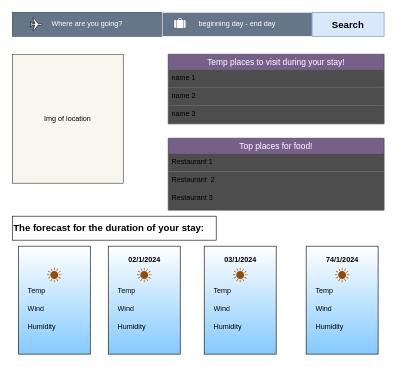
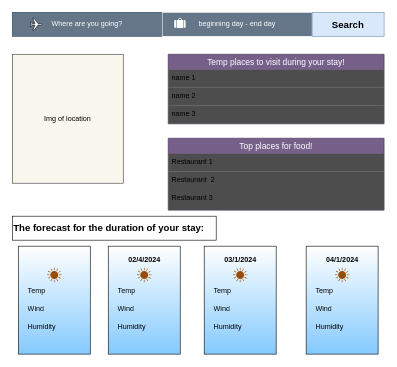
  <mxCell id="0" />
  <mxCell id="1" parent="0" />
  <mxCell id="2" style="edgeStyle=orthogonalEdgeStyle;rounded=0;orthogonalLoop=1;jettySize=auto;html=1;exitX=0;exitY=0.5;exitDx=0;exitDy=0;" edge="1" parent="1" source="3"><mxGeometry relative="1" as="geometry"><mxPoint x="20" y="40" as="targetPoint" /></mxGeometry></mxCell>
  <mxCell id="3" value="Where are you going?" style="rounded=0;whiteSpace=wrap;html=1;fillColor=#647687;strokeColor=#314354;fontColor=#ffffff;" vertex="1" parent="1"><mxGeometry x="20" y="20" width="250" height="40" as="geometry" /></mxCell>
  <mxCell id="4" value="beginning day - end day" style="rounded=0;whiteSpace=wrap;html=1;fillColor=#647687;strokeColor=#FFFFFF;fontColor=#FFFFFF;" vertex="1" parent="1"><mxGeometry x="270" y="20" width="250" height="40" as="geometry" /></mxCell>
  <mxCell id="5" value="Search" style="rounded=0;whiteSpace=wrap;html=1;fillColor=#dae8fc;strokeColor=#6c8ebf;fontStyle=1;fontSize=16;" vertex="1" parent="1"><mxGeometry x="520" y="20" width="120" height="40" as="geometry" /></mxCell>
  <mxCell id="6" value="Img of location" style="whiteSpace=wrap;html=1;aspect=fixed;fillColor=#f9f7ed;strokeColor=#36393d;" vertex="1" parent="1"><mxGeometry x="20" y="90" width="185" height="215" as="geometry" /></mxCell>
  <mxCell id="7" value="Temp places to visit during your stay!" style="swimlane;fontStyle=0;childLayout=stackLayout;horizontal=1;startSize=26;horizontalStack=0;resizeParent=1;resizeParentMax=0;resizeLast=0;collapsible=1;marginBottom=0;align=center;fontSize=14;fillColor=#76608a;fontColor=#ffffff;strokeColor=#432D57;" vertex="1" parent="1"><mxGeometry x="280" y="90" width="360" height="116" as="geometry" /></mxCell>
  <mxCell id="8" value="name 1" style="text;strokeColor=none;fillColor=#4D4D4D;spacingLeft=4;spacingRight=4;overflow=hidden;rotatable=0;points=[[0,0.5],[1,0.5]];portConstraint=eastwest;fontSize=12;whiteSpace=wrap;html=1;" vertex="1" parent="7"><mxGeometry y="26" width="360" height="30" as="geometry" /></mxCell>
  <mxCell id="9" value="name 2" style="text;strokeColor=none;fillColor=#4D4D4D;spacingLeft=4;spacingRight=4;overflow=hidden;rotatable=0;points=[[0,0.5],[1,0.5]];portConstraint=eastwest;fontSize=12;whiteSpace=wrap;html=1;" vertex="1" parent="7"><mxGeometry y="56" width="360" height="30" as="geometry" /></mxCell>
  <mxCell id="10" value="name 3" style="text;strokeColor=none;fillColor=#4D4D4D;spacingLeft=4;spacingRight=4;overflow=hidden;rotatable=0;points=[[0,0.5],[1,0.5]];portConstraint=eastwest;fontSize=12;whiteSpace=wrap;html=1;" vertex="1" parent="7"><mxGeometry y="86" width="360" height="30" as="geometry" /></mxCell>
  <mxCell id="11" value="Top places for food!" style="swimlane;fontStyle=0;childLayout=stackLayout;horizontal=1;startSize=26;horizontalStack=0;resizeParent=1;resizeParentMax=0;resizeLast=0;collapsible=1;marginBottom=0;align=center;fontSize=14;fillColor=#76608a;fontColor=#ffffff;strokeColor=#432D57;" vertex="1" parent="1"><mxGeometry x="280" y="230" width="360" height="120" as="geometry" /></mxCell>
  <mxCell id="12" value="Restaurant&amp;nbsp;1" style="text;strokeColor=none;fillColor=#4D4D4D;spacingLeft=4;spacingRight=4;overflow=hidden;rotatable=0;points=[[0,0.5],[1,0.5]];portConstraint=eastwest;fontSize=12;whiteSpace=wrap;html=1;" vertex="1" parent="11"><mxGeometry y="26" width="360" height="30" as="geometry" /></mxCell>
  <mxCell id="13" value="Restaurant&amp;nbsp; 2" style="text;strokeColor=none;fillColor=#4D4D4D;spacingLeft=4;spacingRight=4;overflow=hidden;rotatable=0;points=[[0,0.5],[1,0.5]];portConstraint=eastwest;fontSize=12;whiteSpace=wrap;html=1;" vertex="1" parent="11"><mxGeometry y="56" width="360" height="64" as="geometry" /></mxCell>
  <mxCell id="14" value="Restaurant&amp;nbsp;3" style="text;strokeColor=none;fillColor=none;spacingLeft=4;spacingRight=4;overflow=hidden;rotatable=0;points=[[0,0.5],[1,0.5]];portConstraint=eastwest;fontSize=12;whiteSpace=wrap;html=1;" vertex="1" parent="1"><mxGeometry x="280" y="316" width="360" height="34" as="geometry" /></mxCell>
  <mxCell id="15" value="" style="rounded=0;whiteSpace=wrap;html=1;labelBorderColor=none;labelBackgroundColor=none;gradientColor=#85CAFF;" vertex="1" parent="1"><mxGeometry x="30" y="410" width="120" height="180" as="geometry" /></mxCell>
  <mxCell id="16" value="" style="rounded=0;whiteSpace=wrap;html=1;gradientColor=#85CAFF;" vertex="1" parent="1"><mxGeometry x="180" y="410" width="120" height="180" as="geometry" /></mxCell>
  <mxCell id="17" value="" style="rounded=0;whiteSpace=wrap;html=1;strokeColor=default;gradientColor=#85CAFF;" vertex="1" parent="1"><mxGeometry x="340" y="410" width="120" height="180" as="geometry" /></mxCell>
  <mxCell id="18" value="" style="rounded=0;whiteSpace=wrap;html=1;fillColor=default;gradientColor=#85CAFF;" vertex="1" parent="1"><mxGeometry x="510" y="410" width="120" height="180" as="geometry" /></mxCell>
- <mxCell id="19" value="02/1/2024" style="text;align=center;fontStyle=1;verticalAlign=middle;spacingLeft=3;spacingRight=3;strokeColor=none;rotatable=0;points=[[0,0.5],[1,0.5]];portConstraint=eastwest;html=1;" vertex="1" parent="1"><mxGeometry x="200" y="420" width="80" height="26" as="geometry" /></mxCell>
+ <mxCell id="19" value="02/4/2024" style="text;align=center;fontStyle=1;verticalAlign=middle;spacingLeft=3;spacingRight=3;strokeColor=none;rotatable=0;points=[[0,0.5],[1,0.5]];portConstraint=eastwest;html=1;" vertex="1" parent="1"><mxGeometry x="200" y="420" width="80" height="26" as="geometry" /></mxCell>
  <mxCell id="20" value="03/1/2024" style="text;align=center;fontStyle=1;verticalAlign=middle;spacingLeft=3;spacingRight=3;strokeColor=none;rotatable=0;points=[[0,0.5],[1,0.5]];portConstraint=eastwest;html=1;" vertex="1" parent="1"><mxGeometry x="360" y="420" width="80" height="26" as="geometry" /></mxCell>
- <mxCell id="21" value="74/1/2024" style="text;align=center;fontStyle=1;verticalAlign=middle;spacingLeft=3;spacingRight=3;strokeColor=none;rotatable=0;points=[[0,0.5],[1,0.5]];portConstraint=eastwest;html=1;" vertex="1" parent="1"><mxGeometry x="530" y="420" width="80" height="26" as="geometry" /></mxCell>
+ <mxCell id="21" value="04/1/2024" style="text;align=center;fontStyle=1;verticalAlign=middle;spacingLeft=3;spacingRight=3;strokeColor=none;rotatable=0;points=[[0,0.5],[1,0.5]];portConstraint=eastwest;html=1;" vertex="1" parent="1"><mxGeometry x="530" y="420" width="80" height="26" as="geometry" /></mxCell>
  <mxCell id="22" value="" style="html=1;dashed=0;aspect=fixed;verticalLabelPosition=bottom;verticalAlign=top;align=center;shape=mxgraph.gmdl.travel;shadow=0;direction=south;sketch=0;" vertex="1" parent="1"><mxGeometry x="50" y="30" width="20" height="20" as="geometry" /></mxCell>
  <mxCell id="23" value="Temp" style="text;strokeColor=none;fillColor=none;align=left;verticalAlign=middle;spacingLeft=4;spacingRight=4;overflow=hidden;points=[[0,0.5],[1,0.5]];portConstraint=eastwest;rotatable=0;whiteSpace=wrap;html=1;" vertex="1" parent="1"><mxGeometry x="40" y="470" width="80" height="30" as="geometry" /></mxCell>
  <mxCell id="24" value="Wind" style="text;strokeColor=none;fillColor=none;align=left;verticalAlign=middle;spacingLeft=4;spacingRight=4;overflow=hidden;points=[[0,0.5],[1,0.5]];portConstraint=eastwest;rotatable=0;whiteSpace=wrap;html=1;" vertex="1" parent="1"><mxGeometry x="40" y="500" width="80" height="30" as="geometry" /></mxCell>
  <mxCell id="25" value="Humidity" style="text;strokeColor=none;fillColor=none;align=left;verticalAlign=middle;spacingLeft=4;spacingRight=4;overflow=hidden;points=[[0,0.5],[1,0.5]];portConstraint=eastwest;rotatable=0;whiteSpace=wrap;html=1;" vertex="1" parent="1"><mxGeometry x="40" y="530" width="80" height="30" as="geometry" /></mxCell>
  <mxCell id="26" value="Temp" style="text;strokeColor=none;fillColor=none;align=left;verticalAlign=middle;spacingLeft=4;spacingRight=4;overflow=hidden;points=[[0,0.5],[1,0.5]];portConstraint=eastwest;rotatable=0;whiteSpace=wrap;html=1;" vertex="1" parent="1"><mxGeometry x="190" y="470" width="80" height="30" as="geometry" /></mxCell>
  <mxCell id="27" value="Wind" style="text;strokeColor=none;fillColor=none;align=left;verticalAlign=middle;spacingLeft=4;spacingRight=4;overflow=hidden;points=[[0,0.5],[1,0.5]];portConstraint=eastwest;rotatable=0;whiteSpace=wrap;html=1;" vertex="1" parent="1"><mxGeometry x="190" y="500" width="80" height="30" as="geometry" /></mxCell>
  <mxCell id="28" value="Humidity" style="text;strokeColor=none;fillColor=none;align=left;verticalAlign=middle;spacingLeft=4;spacingRight=4;overflow=hidden;points=[[0,0.5],[1,0.5]];portConstraint=eastwest;rotatable=0;whiteSpace=wrap;html=1;" vertex="1" parent="1"><mxGeometry x="190" y="530" width="80" height="30" as="geometry" /></mxCell>
  <mxCell id="29" value="Temp" style="text;strokeColor=none;fillColor=none;align=left;verticalAlign=middle;spacingLeft=4;spacingRight=4;overflow=hidden;points=[[0,0.5],[1,0.5]];portConstraint=eastwest;rotatable=0;whiteSpace=wrap;html=1;" vertex="1" parent="1"><mxGeometry x="350" y="470" width="80" height="30" as="geometry" /></mxCell>
  <mxCell id="30" value="Wind" style="text;strokeColor=none;fillColor=none;align=left;verticalAlign=middle;spacingLeft=4;spacingRight=4;overflow=hidden;points=[[0,0.5],[1,0.5]];portConstraint=eastwest;rotatable=0;whiteSpace=wrap;html=1;" vertex="1" parent="1"><mxGeometry x="350" y="500" width="80" height="30" as="geometry" /></mxCell>
  <mxCell id="31" value="Humidity" style="text;strokeColor=none;fillColor=none;align=left;verticalAlign=middle;spacingLeft=4;spacingRight=4;overflow=hidden;points=[[0,0.5],[1,0.5]];portConstraint=eastwest;rotatable=0;whiteSpace=wrap;html=1;" vertex="1" parent="1"><mxGeometry x="350" y="530" width="80" height="30" as="geometry" /></mxCell>
  <mxCell id="32" value="Temp" style="text;strokeColor=none;fillColor=none;align=left;verticalAlign=middle;spacingLeft=4;spacingRight=4;overflow=hidden;points=[[0,0.5],[1,0.5]];portConstraint=eastwest;rotatable=0;whiteSpace=wrap;html=1;" vertex="1" parent="1"><mxGeometry x="520" y="470" width="80" height="30" as="geometry" /></mxCell>
  <mxCell id="33" value="Wind" style="text;strokeColor=none;fillColor=none;align=left;verticalAlign=middle;spacingLeft=4;spacingRight=4;overflow=hidden;points=[[0,0.5],[1,0.5]];portConstraint=eastwest;rotatable=0;whiteSpace=wrap;html=1;" vertex="1" parent="1"><mxGeometry x="520" y="500" width="80" height="30" as="geometry" /></mxCell>
  <mxCell id="34" value="Humidity" style="text;strokeColor=none;fillColor=none;align=left;verticalAlign=middle;spacingLeft=4;spacingRight=4;overflow=hidden;points=[[0,0.5],[1,0.5]];portConstraint=eastwest;rotatable=0;whiteSpace=wrap;html=1;" vertex="1" parent="1"><mxGeometry x="520" y="530" width="80" height="30" as="geometry" /></mxCell>
  <mxCell id="35" value="" style="shape=mxgraph.signs.travel.baggage;html=1;pointerEvents=1;fillColor=#FFFFFF;strokeColor=none;verticalLabelPosition=bottom;verticalAlign=top;align=center;sketch=0;" vertex="1" parent="1"><mxGeometry x="290" y="30" width="19" height="16" as="geometry" /></mxCell>
  <mxCell id="36" value="" style="shape=mxgraph.signs.nature.sun_4;html=1;pointerEvents=1;fillColor=#994C00;strokeColor=none;verticalLabelPosition=bottom;verticalAlign=top;align=center;sketch=0;" vertex="1" parent="1"><mxGeometry x="78" y="446" width="24" height="24" as="geometry" /></mxCell>
  <mxCell id="37" value="" style="shape=mxgraph.signs.nature.sun_4;html=1;pointerEvents=1;fillColor=#994C00;strokeColor=none;verticalLabelPosition=bottom;verticalAlign=top;align=center;sketch=0;" vertex="1" parent="1"><mxGeometry x="228" y="446" width="24" height="24" as="geometry" /></mxCell>
  <mxCell id="38" value="" style="shape=mxgraph.signs.nature.sun_4;html=1;pointerEvents=1;fillColor=#994C00;strokeColor=none;verticalLabelPosition=bottom;verticalAlign=top;align=center;sketch=0;" vertex="1" parent="1"><mxGeometry x="388" y="446" width="24" height="24" as="geometry" /></mxCell>
  <mxCell id="39" value="" style="shape=mxgraph.signs.nature.sun_4;html=1;pointerEvents=1;fillColor=#994C00;strokeColor=none;verticalLabelPosition=bottom;verticalAlign=top;align=center;sketch=0;" vertex="1" parent="1"><mxGeometry x="558" y="446" width="24" height="24" as="geometry" /></mxCell>
  <mxCell id="40" value="&lt;h2 style=&quot;&quot;&gt;&lt;span style=&quot;background-color: initial; font-size: 16px;&quot;&gt;The forecast for the duration of your stay:&lt;/span&gt;&lt;/h2&gt;" style="rounded=0;whiteSpace=wrap;html=1;align=left;" vertex="1" parent="1"><mxGeometry x="20" y="360" width="340" height="40" as="geometry" /></mxCell>
